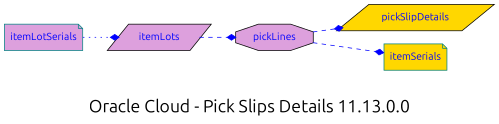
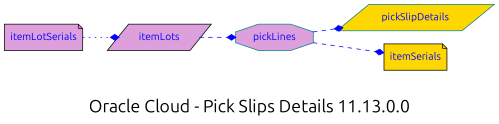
  digraph {
    fontname=Ubuntu
    fontsize=24
    label="Oracle Cloud - Pick Slips Details 11.13.0.0"
    rankdir=LR
    splines=true
    node [color=teal fillcolor=plum fontcolor=blue fontname=Ubuntu shape=parallelogram style=filled]
    edge [arrowhead=diamond arrowtail=none color=blue fontcolor=blue fontname=Ubuntu style=dashed]
-   pickSlipDetails [color=black fillcolor=gold]
-   pickLines [color=black shape=octagon]
-   itemSerials [fillcolor=gold shape=note]
+   pickSlipDetails [fillcolor=gold]
+   pickLines [shape=octagon]
+   itemSerials [color=black fillcolor=gold shape=note]
    itemLots [color=black]
-   itemLotSerials [shape=note]
+   itemLotSerials [color=black shape=note]
    pickLines -> pickSlipDetails
    pickLines -> itemSerials
    itemLots -> pickLines
    itemLotSerials -> itemLots [style=dotted]
  }
